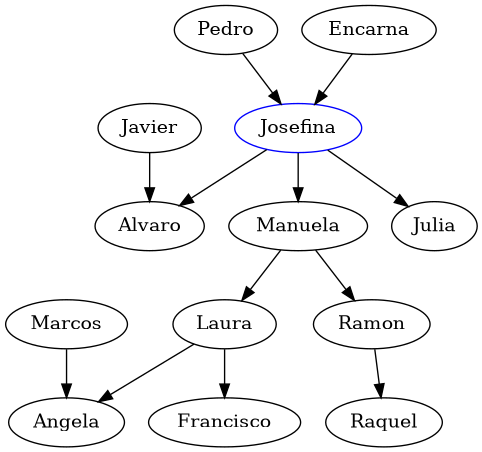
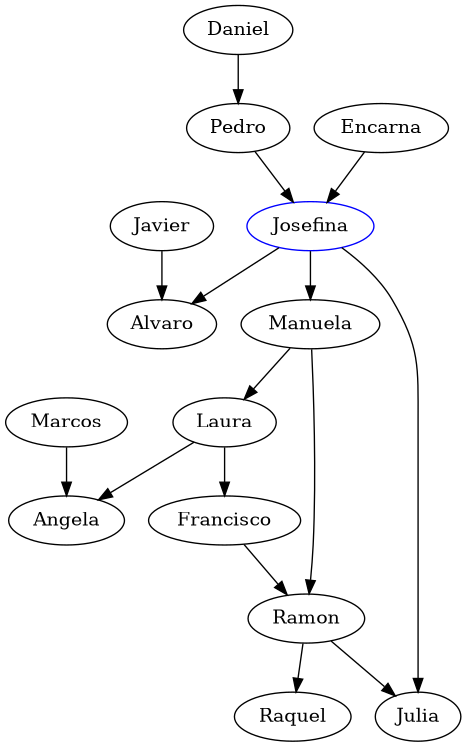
  strict digraph {
    node [color=black]
    edge [style=solid]
    n1 [label=Francisco]
    n2 [label=Ramon]
    n3 [label=Laura]
    n4 [label=Angela]
    n5 [label=Raquel]
    n6 [label=Julia]
    n7 [label=Manuela]
    n8 [label=Marcos]
    n9 [label=Pedro]
    n10 [color=blue label=Josefina]
+   n11 [label=Daniel]
    n12 [label=Alvaro]
    n13 [label=Encarna]
    n14 [label=Javier]
+   n1 -> n2
    n2 -> n5
+   n2 -> n6
    n3 -> n1
    n3 -> n4
    n7 -> n2
    n7 -> n3
    n8 -> n4
    n9 -> n10
    n10 -> n6
    n10 -> n7
    n10 -> n12
+   n11 -> n9
    n13 -> n10
    n14 -> n12
  }
